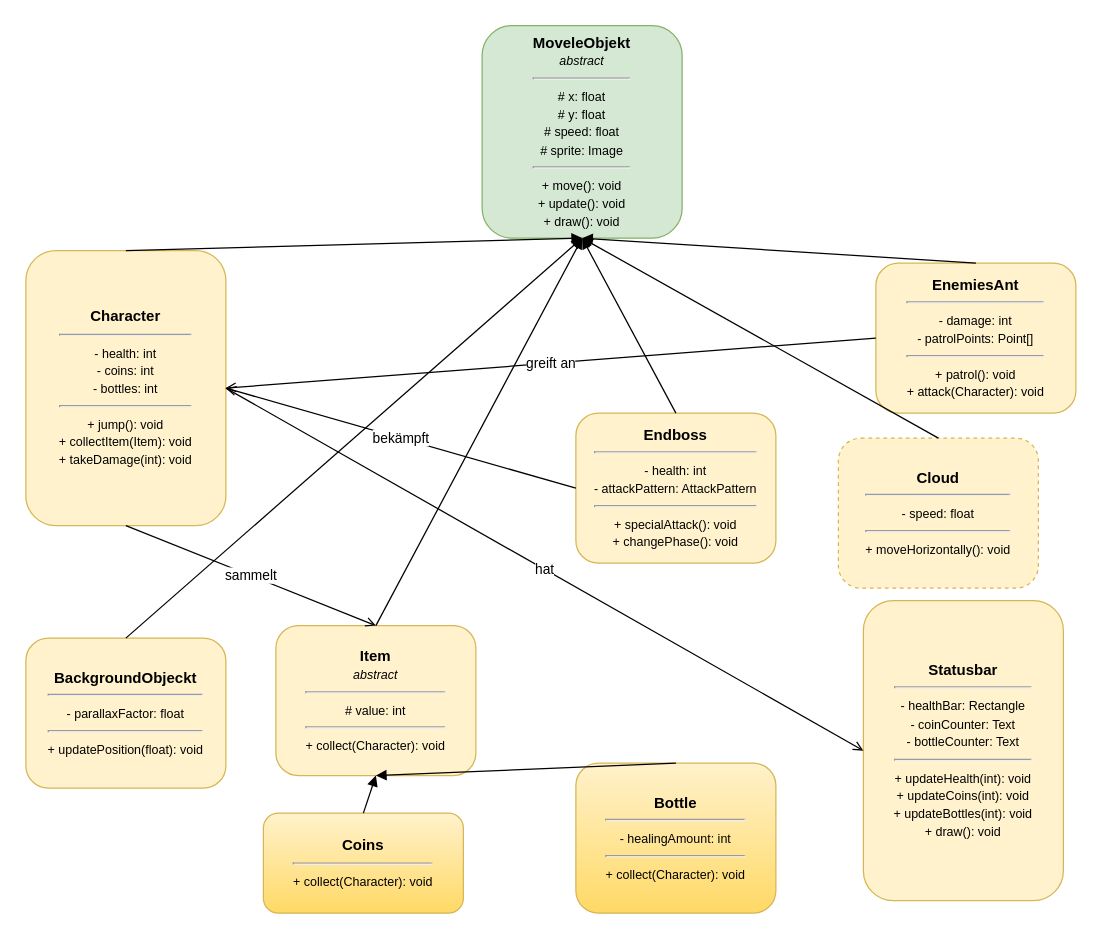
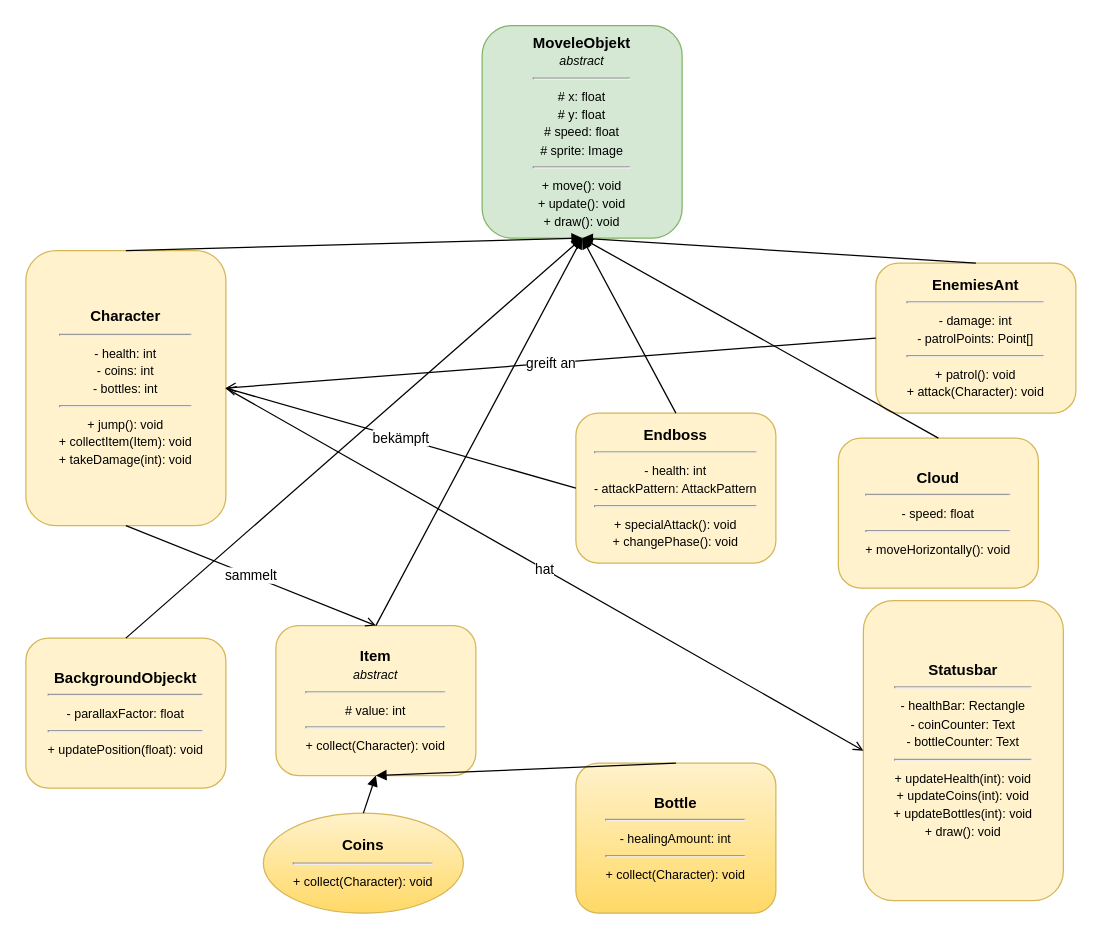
  <mxCell id="0" />
  <mxCell id="1" parent="0" />
  <mxCell id="2" value="&lt;b&gt;MoveleObjekt&lt;/b&gt;&lt;br&gt;&lt;font style=&quot;font-size: 10px;&quot;&gt;&lt;i&gt;abstract&lt;/i&gt;&lt;/font&gt;&lt;hr&gt;&lt;font style=&quot;font-size: 10px;&quot;&gt;# x: float&lt;br&gt;# y: float&lt;br&gt;# speed: float&lt;br&gt;# sprite: Image&lt;/font&gt;&lt;hr&gt;&lt;font style=&quot;font-size: 10px;&quot;&gt;+ move(): void&lt;br&gt;+ update(): void&lt;br&gt;+ draw(): void&lt;/font&gt;" style="rounded=1;whiteSpace=wrap;html=1;fillColor=#d5e8d4;strokeColor=#82b366;" parent="1" vertex="1"><mxGeometry x="385" width="160" height="170" as="geometry" y="20" /></mxCell>
  <mxCell id="3" value="&lt;b&gt;Character&lt;/b&gt;&lt;hr&gt;&lt;font style=&quot;font-size: 10px;&quot;&gt;- health: int&lt;br&gt;- coins: int&lt;br&gt;- bottles: int&lt;/font&gt;&lt;hr&gt;&lt;font style=&quot;font-size: 10px;&quot;&gt;+ jump(): void&lt;br&gt;+ collectItem(Item): void&lt;br&gt;+ takeDamage(int): void&lt;/font&gt;" style="rounded=1;whiteSpace=wrap;html=1;fillColor=#fff2cc;strokeColor=#d6b656;" parent="1" vertex="1"><mxGeometry y="200" width="160" height="220" as="geometry" x="20" /></mxCell>
  <mxCell id="4" value="&lt;b&gt;EnemiesAnt&lt;/b&gt;&lt;hr&gt;&lt;font style=&quot;font-size: 10px;&quot;&gt;- damage: int&lt;br&gt;- patrolPoints: Point[]&lt;/font&gt;&lt;hr&gt;&lt;font style=&quot;font-size: 10px;&quot;&gt;+ patrol(): void&lt;br&gt;+ attack(Character): void&lt;/font&gt;" style="rounded=1;whiteSpace=wrap;html=1;fillColor=#fff2cc;strokeColor=#d6b656;" parent="1" vertex="1"><mxGeometry x="700" y="210" width="160" height="120" as="geometry" /></mxCell>
  <mxCell id="5" value="&lt;b&gt;Endboss&lt;/b&gt;&lt;hr&gt;&lt;font style=&quot;font-size: 10px;&quot;&gt;- health: int&lt;br&gt;- attackPattern: AttackPattern&lt;/font&gt;&lt;hr&gt;&lt;font style=&quot;font-size: 10px;&quot;&gt;+ specialAttack(): void&lt;br&gt;+ changePhase(): void&lt;/font&gt;" style="rounded=1;whiteSpace=wrap;html=1;fillColor=#fff2cc;strokeColor=#d6b656;" parent="1" vertex="1"><mxGeometry x="460" y="330" width="160" height="120" as="geometry" /></mxCell>
- <mxCell id="6" value="&lt;b&gt;Cloud&lt;/b&gt;&lt;hr&gt;&lt;font style=&quot;font-size: 10px;&quot;&gt;- speed: float&lt;/font&gt;&lt;hr&gt;&lt;font style=&quot;font-size: 10px;&quot;&gt;+ moveHorizontally(): void&lt;/font&gt;" style="rounded=1;whiteSpace=wrap;html=1;fillColor=#fff2cc;strokeColor=#d6b656;dashed=1;" parent="1" vertex="1"><mxGeometry x="670" y="350" width="160" height="120" as="geometry" /></mxCell>
+ <mxCell id="6" value="&lt;b&gt;Cloud&lt;/b&gt;&lt;hr&gt;&lt;font style=&quot;font-size: 10px;&quot;&gt;- speed: float&lt;/font&gt;&lt;hr&gt;&lt;font style=&quot;font-size: 10px;&quot;&gt;+ moveHorizontally(): void&lt;/font&gt;" style="rounded=1;whiteSpace=wrap;html=1;fillColor=#fff2cc;strokeColor=#d6b656;" parent="1" vertex="1"><mxGeometry x="670" y="350" width="160" height="120" as="geometry" /></mxCell>
  <mxCell id="7" value="&lt;b&gt;BackgroundObjeckt&lt;/b&gt;&lt;hr&gt;&lt;font style=&quot;font-size: 10px;&quot;&gt;- parallaxFactor: float&lt;/font&gt;&lt;hr&gt;&lt;font style=&quot;font-size: 10px;&quot;&gt;+ updatePosition(float): void&lt;/font&gt;" style="rounded=1;whiteSpace=wrap;html=1;fillColor=#fff2cc;strokeColor=#d6b656;" parent="1" vertex="1"><mxGeometry y="510" width="160" height="120" as="geometry" x="20" /></mxCell>
  <mxCell id="8" value="&lt;b&gt;Item&lt;/b&gt;&lt;br&gt;&lt;font style=&quot;font-size: 10px;&quot;&gt;&lt;i&gt;abstract&lt;/i&gt;&lt;/font&gt;&lt;hr&gt;&lt;font style=&quot;font-size: 10px;&quot;&gt;# value: int&lt;/font&gt;&lt;hr&gt;&lt;font style=&quot;font-size: 10px;&quot;&gt;+ collect(Character): void&lt;/font&gt;" style="rounded=1;whiteSpace=wrap;html=1;fillColor=#fff2cc;strokeColor=#d6b656;" parent="1" vertex="1"><mxGeometry x="220" y="500" width="160" height="120" as="geometry" /></mxCell>
  <mxCell id="9" value="&lt;b&gt;Statusbar&lt;/b&gt;&lt;hr&gt;&lt;font style=&quot;font-size: 10px;&quot;&gt;- healthBar: Rectangle&lt;br&gt;- coinCounter: Text&lt;br&gt;- bottleCounter: Text&lt;/font&gt;&lt;hr&gt;&lt;font style=&quot;font-size: 10px;&quot;&gt;+ updateHealth(int): void&lt;br&gt;+ updateCoins(int): void&lt;br&gt;+ updateBottles(int): void&lt;br&gt;+ draw(): void&lt;/font&gt;" style="rounded=1;whiteSpace=wrap;html=1;fillColor=#fff2cc;strokeColor=#d6b656;" parent="1" vertex="1"><mxGeometry x="690" y="480" width="160" height="240" as="geometry" /></mxCell>
- <mxCell id="10" value="&lt;b&gt;Coins&lt;/b&gt;&lt;hr&gt;&lt;font style=&quot;font-size: 10px;&quot;&gt;+ collect(Character): void&lt;/font&gt;" style="rounded=1;whiteSpace=wrap;html=1;fillColor=#fff2cc;gradientColor=#ffd966;strokeColor=#d6b656;" parent="1" vertex="1"><mxGeometry x="210" y="650" width="160" height="80" as="geometry" /></mxCell>
+ <mxCell id="10" value="&lt;b&gt;Coins&lt;/b&gt;&lt;hr&gt;&lt;font style=&quot;font-size: 10px;&quot;&gt;+ collect(Character): void&lt;/font&gt;" style="ellipse;whiteSpace=wrap;html=1;fillColor=#fff2cc;gradientColor=#ffd966;strokeColor=#d6b656;" parent="1" vertex="1"><mxGeometry x="210" y="650" width="160" height="80" as="geometry" /></mxCell>
  <mxCell id="11" value="&lt;b&gt;Bottle&lt;/b&gt;&lt;hr&gt;&lt;font style=&quot;font-size: 10px;&quot;&gt;- healingAmount: int&lt;/font&gt;&lt;hr&gt;&lt;font style=&quot;font-size: 10px;&quot;&gt;+ collect(Character): void&lt;/font&gt;" style="rounded=1;whiteSpace=wrap;html=1;fillColor=#fff2cc;gradientColor=#ffd966;strokeColor=#d6b656;" parent="1" vertex="1"><mxGeometry x="460" y="610" width="160" height="120" as="geometry" /></mxCell>
  <mxCell id="12" value="" style="endArrow=block;endFill=1;html=1;exitX=0.5;exitY=0;exitDx=0;exitDy=0;entryX=0.5;entryY=1;entryDx=0;entryDy=0;" parent="1" source="3" target="2" edge="1"><mxGeometry width="50" height="50" relative="1" as="geometry" /></mxCell>
  <mxCell id="13" value="" style="endArrow=block;endFill=1;html=1;exitX=0.5;exitY=0;exitDx=0;exitDy=0;entryX=0.5;entryY=1;entryDx=0;entryDy=0;" parent="1" source="4" target="2" edge="1"><mxGeometry width="50" height="50" relative="1" as="geometry" /></mxCell>
  <mxCell id="14" value="" style="endArrow=block;endFill=1;html=1;exitX=0.5;exitY=0;exitDx=0;exitDy=0;entryX=0.5;entryY=1;entryDx=0;entryDy=0;" parent="1" source="5" target="2" edge="1"><mxGeometry width="50" height="50" relative="1" as="geometry" /></mxCell>
  <mxCell id="15" value="" style="endArrow=block;endFill=1;html=1;exitX=0.5;exitY=0;exitDx=0;exitDy=0;entryX=0.5;entryY=1;entryDx=0;entryDy=0;" parent="1" source="6" target="2" edge="1"><mxGeometry width="50" height="50" relative="1" as="geometry" /></mxCell>
  <mxCell id="16" value="" style="endArrow=block;endFill=1;html=1;exitX=0.5;exitY=0;exitDx=0;exitDy=0;entryX=0.5;entryY=1;entryDx=0;entryDy=0;" parent="1" source="7" target="2" edge="1"><mxGeometry width="50" height="50" relative="1" as="geometry" /></mxCell>
  <mxCell id="17" value="" style="endArrow=block;endFill=1;html=1;exitX=0.5;exitY=0;exitDx=0;exitDy=0;entryX=0.5;entryY=1;entryDx=0;entryDy=0;" parent="1" source="8" target="2" edge="1"><mxGeometry width="50" height="50" relative="1" as="geometry" /></mxCell>
  <mxCell id="18" value="" style="endArrow=block;endFill=1;html=1;exitX=0.5;exitY=0;exitDx=0;exitDy=0;entryX=0.5;entryY=1;entryDx=0;entryDy=0;" parent="1" source="10" target="8" edge="1"><mxGeometry width="50" height="50" relative="1" as="geometry" /></mxCell>
  <mxCell id="19" value="" style="endArrow=block;endFill=1;html=1;exitX=0.5;exitY=0;exitDx=0;exitDy=0;entryX=0.5;entryY=1;entryDx=0;entryDy=0;" parent="1" source="11" target="8" edge="1"><mxGeometry width="50" height="50" relative="1" as="geometry" /></mxCell>
  <mxCell id="20" value="sammelt" style="endArrow=open;endFill=0;html=1;exitX=0.5;exitY=1;exitDx=0;exitDy=0;entryX=0.5;entryY=0;entryDx=0;entryDy=0;" parent="1" source="3" target="8" edge="1"><mxGeometry width="50" height="50" relative="1" as="geometry"><mxPoint x="140" y="400" as="sourcePoint" /><mxPoint x="190" y="350" as="targetPoint" /></mxGeometry></mxCell>
  <mxCell id="21" value="hat" style="endArrow=open;endFill=0;html=1;exitX=1;exitY=0.5;exitDx=0;exitDy=0;entryX=0;entryY=0.5;entryDx=0;entryDy=0;" parent="1" source="3" target="9" edge="1"><mxGeometry width="50" height="50" relative="1" as="geometry"><mxPoint x="220" y="320" as="sourcePoint" /><mxPoint x="270" y="270" as="targetPoint" /></mxGeometry></mxCell>
  <mxCell id="22" value="greift an" style="endArrow=open;endFill=0;html=1;exitX=0;exitY=0.5;exitDx=0;exitDy=0;entryX=1;entryY=0.5;entryDx=0;entryDy=0;" parent="1" source="4" target="3" edge="1"><mxGeometry width="50" height="50" relative="1" as="geometry"><mxPoint x="340" y="320" as="sourcePoint" /><mxPoint x="390" y="270" as="targetPoint" /></mxGeometry></mxCell>
  <mxCell id="23" value="bekämpft" style="endArrow=open;endFill=0;html=1;exitX=0;exitY=0.5;exitDx=0;exitDy=0;entryX=1;entryY=0.5;entryDx=0;entryDy=0;" parent="1" source="5" target="3" edge="1"><mxGeometry width="50" height="50" relative="1" as="geometry"><mxPoint x="540" y="320" as="sourcePoint" /><mxPoint x="590" y="270" as="targetPoint" /></mxGeometry></mxCell>
